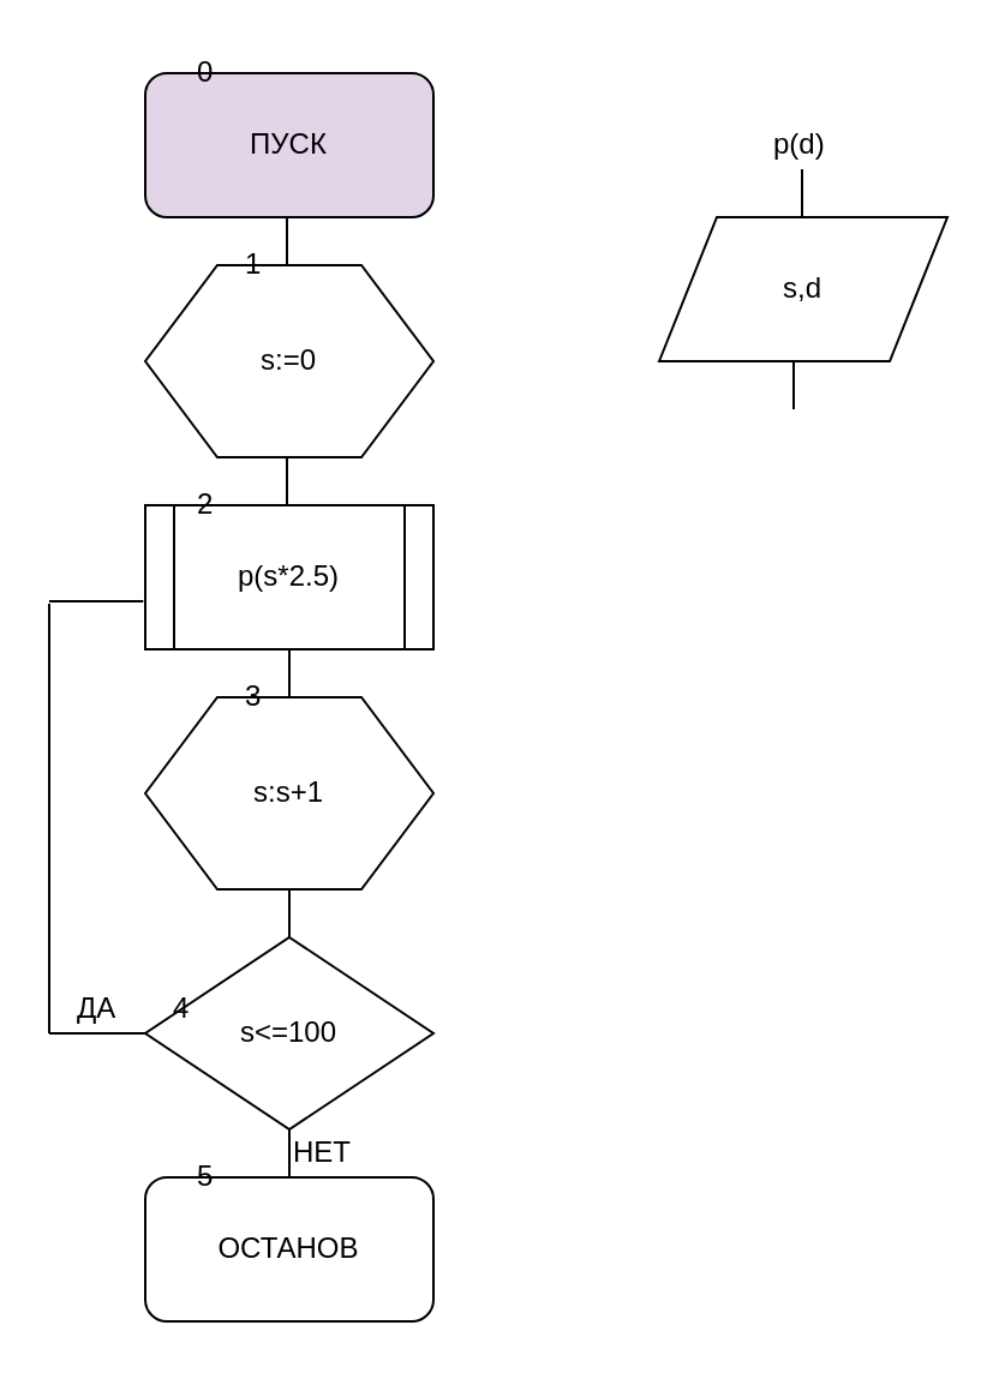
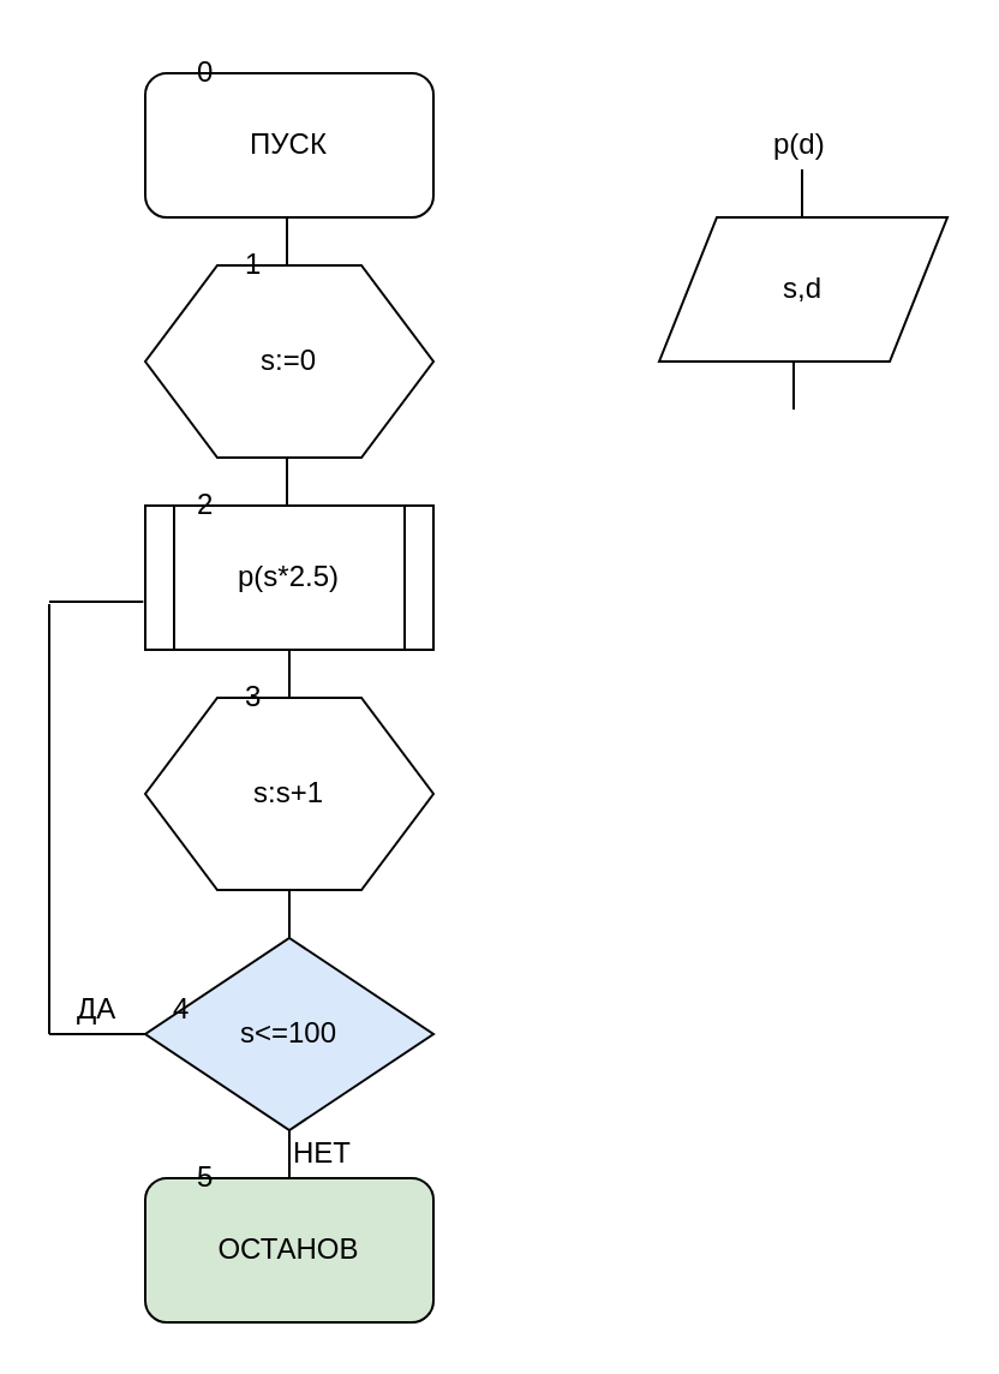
  <mxCell id="0" />
  <mxCell id="1" parent="0" />
- <mxCell id="2" value="ПУСК" style="rounded=1;whiteSpace=wrap;html=1;fillColor=#e1d5e7;" vertex="1" parent="1"><mxGeometry x="60" y="30" width="120" height="60" as="geometry" /></mxCell>
+ <mxCell id="2" value="ПУСК" style="rounded=1;whiteSpace=wrap;html=1;" vertex="1" parent="1"><mxGeometry x="60" y="30" width="120" height="60" as="geometry" /></mxCell>
  <mxCell id="3" value="s:=0" style="shape=hexagon;perimeter=hexagonPerimeter2;whiteSpace=wrap;html=1;" vertex="1" parent="1"><mxGeometry x="60" y="110" width="120" height="80" as="geometry" /></mxCell>
  <mxCell id="4" value="p(s*2.5)" style="shape=process;whiteSpace=wrap;html=1;backgroundOutline=1;" vertex="1" parent="1"><mxGeometry x="60" y="210" width="120" height="60" as="geometry" /></mxCell>
  <mxCell id="5" value="s:s+1" style="shape=hexagon;perimeter=hexagonPerimeter2;whiteSpace=wrap;html=1;" vertex="1" parent="1"><mxGeometry x="60" y="290" width="120" height="80" as="geometry" /></mxCell>
- <mxCell id="6" value="s&amp;lt;=100" style="rhombus;whiteSpace=wrap;html=1;" vertex="1" parent="1"><mxGeometry x="60" y="390" width="120" height="80" as="geometry" /></mxCell>
+ <mxCell id="6" value="s&amp;lt;=100" style="rhombus;whiteSpace=wrap;html=1;fillColor=#dae8fc;" vertex="1" parent="1"><mxGeometry x="60" y="390" width="120" height="80" as="geometry" /></mxCell>
  <mxCell id="7" value="s,d" style="shape=parallelogram;perimeter=parallelogramPerimeter;whiteSpace=wrap;html=1;" vertex="1" parent="1"><mxGeometry x="274" y="90" width="120" height="60" as="geometry" /></mxCell>
- <mxCell id="8" value="ОСТАНОВ" style="rounded=1;whiteSpace=wrap;html=1;" vertex="1" parent="1"><mxGeometry x="60" y="490" width="120" height="60" as="geometry" /></mxCell>
+ <mxCell id="8" value="ОСТАНОВ" style="rounded=1;whiteSpace=wrap;html=1;fillColor=#d5e8d4;" vertex="1" parent="1"><mxGeometry x="60" y="490" width="120" height="60" as="geometry" /></mxCell>
  <mxCell id="9" value="" style="endArrow=none;html=1;entryX=0.5;entryY=1;entryDx=0;entryDy=0;exitX=0.5;exitY=0;exitDx=0;exitDy=0;" edge="1" parent="1"><mxGeometry width="50" height="50" relative="1" as="geometry"><mxPoint x="120" y="490" as="sourcePoint" /><mxPoint x="120" y="470" as="targetPoint" /></mxGeometry></mxCell>
  <mxCell id="10" value="" style="endArrow=none;html=1;entryX=0.5;entryY=1;entryDx=0;entryDy=0;exitX=0.5;exitY=0;exitDx=0;exitDy=0;" edge="1" parent="1"><mxGeometry width="50" height="50" relative="1" as="geometry"><mxPoint x="120" y="390" as="sourcePoint" /><mxPoint x="120" y="370" as="targetPoint" /></mxGeometry></mxCell>
  <mxCell id="11" value="" style="endArrow=none;html=1;entryX=0.5;entryY=1;entryDx=0;entryDy=0;exitX=0.5;exitY=0;exitDx=0;exitDy=0;" edge="1" parent="1"><mxGeometry width="50" height="50" relative="1" as="geometry"><mxPoint x="120" y="290" as="sourcePoint" /><mxPoint x="120" y="270" as="targetPoint" /></mxGeometry></mxCell>
  <mxCell id="12" value="" style="endArrow=none;html=1;entryX=0.5;entryY=1;entryDx=0;entryDy=0;exitX=0.5;exitY=0;exitDx=0;exitDy=0;" edge="1" parent="1"><mxGeometry width="50" height="50" relative="1" as="geometry"><mxPoint x="119" y="210" as="sourcePoint" /><mxPoint x="119" y="190" as="targetPoint" /></mxGeometry></mxCell>
  <mxCell id="13" value="" style="endArrow=none;html=1;entryX=0.5;entryY=1;entryDx=0;entryDy=0;exitX=0.5;exitY=0;exitDx=0;exitDy=0;" edge="1" parent="1"><mxGeometry width="50" height="50" relative="1" as="geometry"><mxPoint x="119" y="110" as="sourcePoint" /><mxPoint x="119" y="90" as="targetPoint" /></mxGeometry></mxCell>
  <mxCell id="14" value="" style="endArrow=none;html=1;entryX=0;entryY=0.5;entryDx=0;entryDy=0;" edge="1" parent="1" target="6"><mxGeometry width="50" height="50" relative="1" as="geometry"><mxPoint x="20" y="430" as="sourcePoint" /><mxPoint x="110" y="650" as="targetPoint" /></mxGeometry></mxCell>
  <mxCell id="15" value="" style="endArrow=none;html=1;entryX=-0.007;entryY=0.666;entryDx=0;entryDy=0;entryPerimeter=0;" edge="1" parent="1" target="4"><mxGeometry width="50" height="50" relative="1" as="geometry"><mxPoint x="20" y="250" as="sourcePoint" /><mxPoint x="70" y="650" as="targetPoint" /></mxGeometry></mxCell>
  <mxCell id="16" value="" style="endArrow=none;html=1;" edge="1" parent="1"><mxGeometry width="50" height="50" relative="1" as="geometry"><mxPoint x="20" y="251.048" as="sourcePoint" /><mxPoint x="20" y="430" as="targetPoint" /></mxGeometry></mxCell>
  <mxCell id="17" value="НЕТ" style="text;html=1;resizable=0;points=[];autosize=1;align=left;verticalAlign=top;spacingTop=-4;" vertex="1" parent="1"><mxGeometry x="120" y="470" width="40" height="20" as="geometry" /></mxCell>
  <mxCell id="18" value="ДА" style="text;html=1;resizable=0;points=[];autosize=1;align=left;verticalAlign=top;spacingTop=-4;" vertex="1" parent="1"><mxGeometry x="30" y="410" width="30" height="20" as="geometry" /></mxCell>
  <mxCell id="19" value="0" style="text;html=1;resizable=0;points=[];autosize=1;align=left;verticalAlign=top;spacingTop=-4;" vertex="1" parent="1"><mxGeometry x="80" y="20" width="20" height="20" as="geometry" /></mxCell>
  <mxCell id="20" value="1" style="text;html=1;resizable=0;points=[];autosize=1;align=left;verticalAlign=top;spacingTop=-4;" vertex="1" parent="1"><mxGeometry x="100" y="100" width="20" height="20" as="geometry" /></mxCell>
  <mxCell id="21" value="2" style="text;html=1;resizable=0;points=[];autosize=1;align=left;verticalAlign=top;spacingTop=-4;" vertex="1" parent="1"><mxGeometry x="80" y="200" width="20" height="20" as="geometry" /></mxCell>
  <mxCell id="22" value="3" style="text;html=1;resizable=0;points=[];autosize=1;align=left;verticalAlign=top;spacingTop=-4;" vertex="1" parent="1"><mxGeometry x="100" y="280" width="20" height="20" as="geometry" /></mxCell>
  <mxCell id="23" value="4" style="text;html=1;resizable=0;points=[];autosize=1;align=left;verticalAlign=top;spacingTop=-4;" vertex="1" parent="1"><mxGeometry x="70" y="410" width="20" height="20" as="geometry" /></mxCell>
  <mxCell id="24" value="5" style="text;html=1;resizable=0;points=[];autosize=1;align=left;verticalAlign=top;spacingTop=-4;" vertex="1" parent="1"><mxGeometry x="80" y="480" width="20" height="20" as="geometry" /></mxCell>
  <mxCell id="25" value="" style="endArrow=none;html=1;entryX=0.442;entryY=1.067;entryDx=0;entryDy=0;entryPerimeter=0;" edge="1" parent="1" target="7"><mxGeometry width="50" height="50" relative="1" as="geometry"><mxPoint x="327" y="154" as="sourcePoint" /><mxPoint x="70" y="570" as="targetPoint" /></mxGeometry></mxCell>
  <mxCell id="26" value="" style="endArrow=none;html=1;entryX=0.5;entryY=1;entryDx=0;entryDy=0;exitX=0.5;exitY=0;exitDx=0;exitDy=0;" edge="1" parent="1"><mxGeometry width="50" height="50" relative="1" as="geometry"><mxPoint x="330" y="170" as="sourcePoint" /><mxPoint x="330" y="150" as="targetPoint" /></mxGeometry></mxCell>
  <mxCell id="27" value="" style="endArrow=none;html=1;entryX=0.5;entryY=1;entryDx=0;entryDy=0;exitX=0.5;exitY=0;exitDx=0;exitDy=0;" edge="1" parent="1"><mxGeometry width="50" height="50" relative="1" as="geometry"><mxPoint x="333.5" y="90" as="sourcePoint" /><mxPoint x="333.5" y="70" as="targetPoint" /></mxGeometry></mxCell>
  <mxCell id="28" value="p(d)" style="text;html=1;resizable=0;points=[];autosize=1;align=left;verticalAlign=top;spacingTop=-4;" vertex="1" parent="1"><mxGeometry x="320" y="50" width="40" height="20" as="geometry" /></mxCell>
